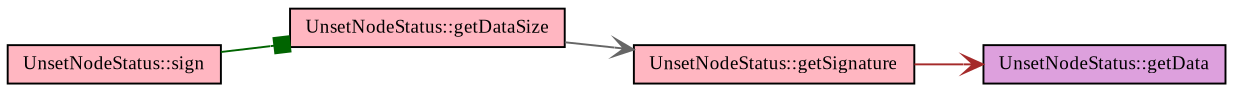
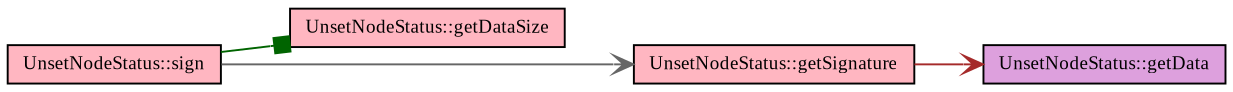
  digraph {
    fontname="Liberation Serif"
    rankdir=LR
    node [color=black fillcolor=lightpink fontname="Liberation Serif" fontsize=10 shape=record style=filled]
    edge [arrowhead=vee fontname="Liberation Serif" fontsize=10 labelfontname=Helvetica labelfontsize=10 style=solid]
    n1 [fontcolor=black height=0.2 label="UnsetNodeStatus::sign" width=0.4]
    n2 [height=0.2 label="UnsetNodeStatus::getDataSize" width=0.4]
    n3 [height=0.2 label="UnsetNodeStatus::getSignature" width=0.4]
    n4 [fillcolor=plum height=0.2 label="UnsetNodeStatus::getData" width=0.4]
    n1 -> n2 [arrowhead=box color=darkgreen]
-   n2 -> n3 [color=gray40]
+   n1 -> n3 [color=gray40]
    n3 -> n4 [color=brown]
  }
